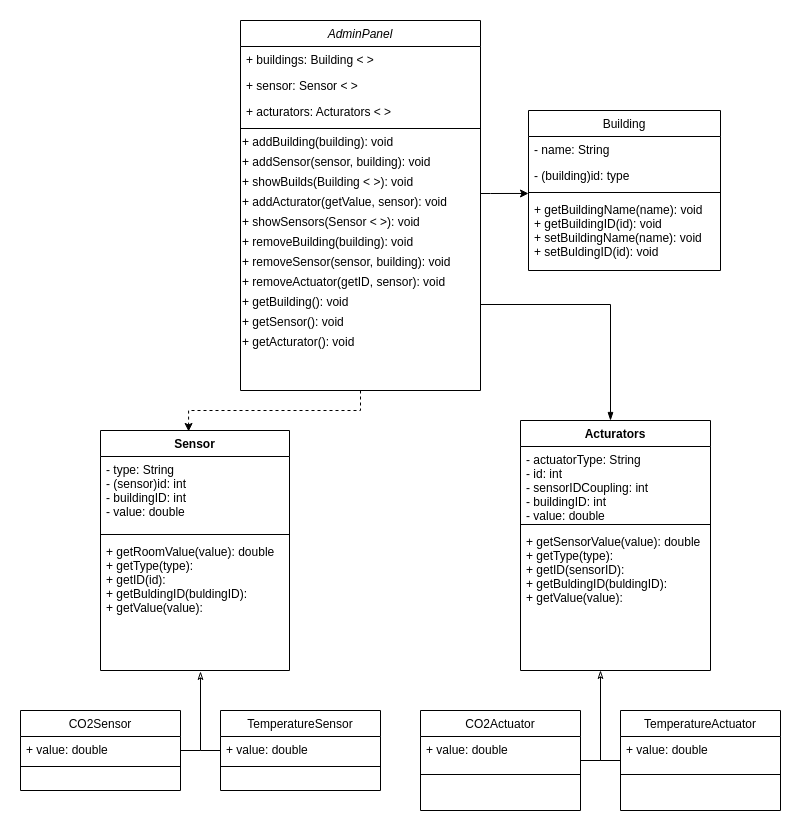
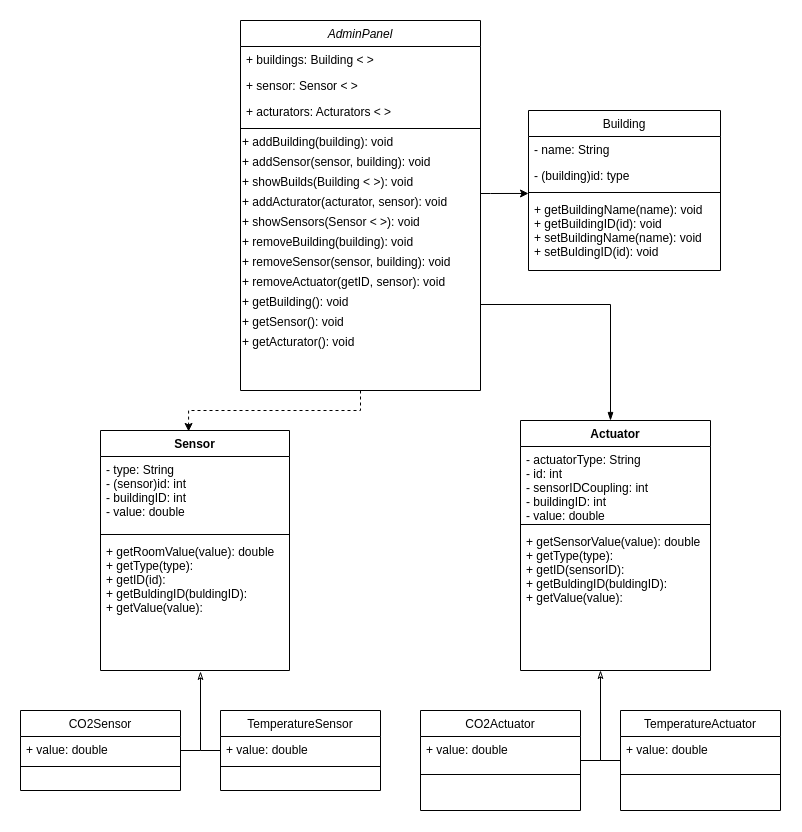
  <mxCell id="0" />
  <mxCell id="1" parent="0" />
  <mxCell id="2" style="edgeStyle=orthogonalEdgeStyle;rounded=0;orthogonalLoop=1;jettySize=auto;html=1;entryX=0;entryY=-0.041;entryDx=0;entryDy=0;entryPerimeter=0;" edge="1" parent="1" source="5" target="33"><mxGeometry relative="1" as="geometry"><Array as="points"><mxPoint x="490" y="193" /><mxPoint x="490" y="193" /></Array></mxGeometry></mxCell>
  <mxCell id="3" style="edgeStyle=orthogonalEdgeStyle;rounded=0;orthogonalLoop=1;jettySize=auto;html=1;entryX=0.466;entryY=0.004;entryDx=0;entryDy=0;entryPerimeter=0;dashed=1;" edge="1" parent="1" source="5" target="34"><mxGeometry relative="1" as="geometry" /></mxCell>
  <mxCell id="4" style="edgeStyle=orthogonalEdgeStyle;rounded=0;orthogonalLoop=1;jettySize=auto;html=1;endArrow=blockThin;endFill=1;" edge="1" parent="1" target="38"><mxGeometry relative="1" as="geometry"><mxPoint x="480" y="304" as="sourcePoint" /><mxPoint x="615" y="414" as="targetPoint" /><Array as="points"><mxPoint x="610" y="304" /></Array></mxGeometry></mxCell>
  <mxCell id="5" value="AdminPanel" style="swimlane;fontStyle=2;align=center;verticalAlign=top;childLayout=stackLayout;horizontal=1;startSize=26;horizontalStack=0;resizeParent=1;resizeLast=0;collapsible=1;marginBottom=0;rounded=0;shadow=0;strokeWidth=1;" parent="1" vertex="1"><mxGeometry x="240" y="20" width="240" height="370" as="geometry"><mxRectangle x="230" y="140" width="160" height="26" as="alternateBounds" /></mxGeometry></mxCell>
  <mxCell id="6" value="+ buildings: Building &lt; &gt;&#10;" style="text;align=left;verticalAlign=top;spacingLeft=4;spacingRight=4;overflow=hidden;rotatable=0;points=[[0,0.5],[1,0.5]];portConstraint=eastwest;" parent="5" vertex="1"><mxGeometry y="26" width="240" height="26" as="geometry" /></mxCell>
  <mxCell id="7" value="+ sensor: Sensor &lt; &gt;" style="text;align=left;verticalAlign=top;spacingLeft=4;spacingRight=4;overflow=hidden;rotatable=0;points=[[0,0.5],[1,0.5]];portConstraint=eastwest;rounded=0;shadow=0;html=0;" parent="5" vertex="1"><mxGeometry y="52" width="240" height="26" as="geometry" /></mxCell>
  <mxCell id="8" value="+ acturators: Acturators &lt; &gt;" style="text;align=left;verticalAlign=top;spacingLeft=4;spacingRight=4;overflow=hidden;rotatable=0;points=[[0,0.5],[1,0.5]];portConstraint=eastwest;rounded=0;shadow=0;html=0;" parent="5" vertex="1"><mxGeometry y="78" width="240" height="26" as="geometry" /></mxCell>
  <mxCell id="9" value="" style="line;html=1;strokeWidth=1;align=left;verticalAlign=middle;spacingTop=-1;spacingLeft=3;spacingRight=3;rotatable=0;labelPosition=right;points=[];portConstraint=eastwest;" parent="5" vertex="1"><mxGeometry y="104" width="240" height="8" as="geometry" /></mxCell>
  <mxCell id="10" value="+ addBuilding(building): void" style="text;html=1;align=left;verticalAlign=middle;resizable=0;points=[];autosize=1;" parent="5" vertex="1"><mxGeometry y="112" width="240" height="20" as="geometry" /></mxCell>
  <mxCell id="11" value="+ addSensor(sensor, building): void" style="text;html=1;align=left;verticalAlign=middle;resizable=0;points=[];autosize=1;" parent="5" vertex="1"><mxGeometry y="132" width="240" height="20" as="geometry" /></mxCell>
  <mxCell id="12" value="+ showBuilds(Building &amp;lt; &amp;gt;): void" style="text;html=1;align=left;verticalAlign=middle;resizable=0;points=[];autosize=1;" parent="5" vertex="1"><mxGeometry y="152" width="240" height="20" as="geometry" /></mxCell>
- <mxCell id="13" value="+ addActurator(getValue, sensor): void" style="text;html=1;align=left;verticalAlign=middle;resizable=0;points=[];autosize=1;" parent="5" vertex="1"><mxGeometry y="172" width="240" height="20" as="geometry" /></mxCell>
+ <mxCell id="13" value="+ addActurator(acturator, sensor): void" style="text;html=1;align=left;verticalAlign=middle;resizable=0;points=[];autosize=1;" parent="5" vertex="1"><mxGeometry y="172" width="240" height="20" as="geometry" /></mxCell>
  <mxCell id="14" value="+ showSensors(Sensor &amp;lt; &amp;gt;): void" style="text;html=1;align=left;verticalAlign=middle;resizable=0;points=[];autosize=1;" parent="5" vertex="1"><mxGeometry y="192" width="240" height="20" as="geometry" /></mxCell>
  <mxCell id="15" value="+ removeBuilding(building): void" style="text;html=1;align=left;verticalAlign=middle;resizable=0;points=[];autosize=1;" vertex="1" parent="5"><mxGeometry y="212" width="240" height="20" as="geometry" /></mxCell>
  <mxCell id="16" value="+ removeSensor(sensor, building): void" style="text;html=1;align=left;verticalAlign=middle;resizable=0;points=[];autosize=1;" vertex="1" parent="5"><mxGeometry y="232" width="240" height="20" as="geometry" /></mxCell>
  <mxCell id="17" value="+ removeActuator(getID, sensor): void" style="text;html=1;align=left;verticalAlign=middle;resizable=0;points=[];autosize=1;" vertex="1" parent="5"><mxGeometry y="252" width="240" height="20" as="geometry" /></mxCell>
  <mxCell id="18" value="+ getBuilding(): void" style="text;html=1;align=left;verticalAlign=middle;resizable=0;points=[];autosize=1;" parent="5" vertex="1"><mxGeometry y="272" width="240" height="20" as="geometry" /></mxCell>
  <mxCell id="19" value="+ getSensor(): void" style="text;html=1;align=left;verticalAlign=middle;resizable=0;points=[];autosize=1;" parent="5" vertex="1"><mxGeometry y="292" width="240" height="20" as="geometry" /></mxCell>
  <mxCell id="20" value="+ getActurator(): void" style="text;html=1;align=left;verticalAlign=middle;resizable=0;points=[];autosize=1;" parent="5" vertex="1"><mxGeometry y="312" width="240" height="20" as="geometry" /></mxCell>
  <mxCell id="21" style="edgeStyle=orthogonalEdgeStyle;rounded=0;orthogonalLoop=1;jettySize=auto;html=1;endArrow=none;endFill=0;" edge="1" parent="1" source="22"><mxGeometry relative="1" as="geometry"><mxPoint x="200" y="750" as="targetPoint" /></mxGeometry></mxCell>
  <mxCell id="22" value="CO2Sensor" style="swimlane;fontStyle=0;align=center;verticalAlign=top;childLayout=stackLayout;horizontal=1;startSize=26;horizontalStack=0;resizeParent=1;resizeLast=0;collapsible=1;marginBottom=0;rounded=0;shadow=0;strokeWidth=1;" parent="1" vertex="1"><mxGeometry y="710" width="160" height="80" as="geometry" x="20"><mxRectangle x="130" y="380" width="160" height="26" as="alternateBounds" /></mxGeometry></mxCell>
  <mxCell id="23" value="+ value: double" style="text;align=left;verticalAlign=top;spacingLeft=4;spacingRight=4;overflow=hidden;rotatable=0;points=[[0,0.5],[1,0.5]];portConstraint=eastwest;rounded=0;shadow=0;html=0;" parent="22" vertex="1"><mxGeometry y="26" width="160" height="26" as="geometry" /></mxCell>
  <mxCell id="24" value="" style="line;html=1;strokeWidth=1;align=left;verticalAlign=middle;spacingTop=-1;spacingLeft=3;spacingRight=3;rotatable=0;labelPosition=right;points=[];portConstraint=eastwest;" parent="22" vertex="1"><mxGeometry y="52" width="160" height="8" as="geometry" /></mxCell>
  <mxCell id="25" style="edgeStyle=orthogonalEdgeStyle;rounded=0;orthogonalLoop=1;jettySize=auto;html=1;endArrow=classicThin;endFill=0;" edge="1" parent="1"><mxGeometry relative="1" as="geometry"><mxPoint x="200" y="671" as="targetPoint" /><mxPoint x="220" y="741" as="sourcePoint" /><Array as="points"><mxPoint x="220" y="750" /><mxPoint x="200" y="750" /></Array></mxGeometry></mxCell>
  <mxCell id="26" value="TemperatureSensor" style="swimlane;fontStyle=0;align=center;verticalAlign=top;childLayout=stackLayout;horizontal=1;startSize=26;horizontalStack=0;resizeParent=1;resizeLast=0;collapsible=1;marginBottom=0;rounded=0;shadow=0;strokeWidth=1;" parent="1" vertex="1"><mxGeometry x="220" y="710" width="160" height="80" as="geometry"><mxRectangle x="340" y="380" width="170" height="26" as="alternateBounds" /></mxGeometry></mxCell>
  <mxCell id="27" value="+ value: double" style="text;align=left;verticalAlign=top;spacingLeft=4;spacingRight=4;overflow=hidden;rotatable=0;points=[[0,0.5],[1,0.5]];portConstraint=eastwest;" parent="26" vertex="1"><mxGeometry y="26" width="160" height="26" as="geometry" /></mxCell>
  <mxCell id="28" value="" style="line;html=1;strokeWidth=1;align=left;verticalAlign=middle;spacingTop=-1;spacingLeft=3;spacingRight=3;rotatable=0;labelPosition=right;points=[];portConstraint=eastwest;" parent="26" vertex="1"><mxGeometry y="52" width="160" height="8" as="geometry" /></mxCell>
  <mxCell id="29" value="Building" style="swimlane;fontStyle=0;align=center;verticalAlign=top;childLayout=stackLayout;horizontal=1;startSize=26;horizontalStack=0;resizeParent=1;resizeLast=0;collapsible=1;marginBottom=0;rounded=0;shadow=0;strokeWidth=1;" parent="1" vertex="1"><mxGeometry x="528" y="110" width="192" height="160" as="geometry"><mxRectangle x="550" y="140" width="160" height="26" as="alternateBounds" /></mxGeometry></mxCell>
  <mxCell id="30" value="- name: String" style="text;align=left;verticalAlign=top;spacingLeft=4;spacingRight=4;overflow=hidden;rotatable=0;points=[[0,0.5],[1,0.5]];portConstraint=eastwest;" parent="29" vertex="1"><mxGeometry y="26" width="192" height="26" as="geometry" /></mxCell>
  <mxCell id="31" value="- (building)id: type" style="text;align=left;verticalAlign=top;spacingLeft=4;spacingRight=4;overflow=hidden;rotatable=0;points=[[0,0.5],[1,0.5]];portConstraint=eastwest;rounded=0;shadow=0;html=0;" parent="29" vertex="1"><mxGeometry y="52" width="192" height="26" as="geometry" /></mxCell>
  <mxCell id="32" value="" style="line;html=1;strokeWidth=1;align=left;verticalAlign=middle;spacingTop=-1;spacingLeft=3;spacingRight=3;rotatable=0;labelPosition=right;points=[];portConstraint=eastwest;" parent="29" vertex="1"><mxGeometry y="78" width="192" height="8" as="geometry" /></mxCell>
  <mxCell id="33" value="+ getBuildingName(name): void&#10;+ getBuildingID(id): void&#10;+ setBuildingName(name): void&#10;+ setBuldingID(id): void" style="text;align=left;verticalAlign=top;spacingLeft=4;spacingRight=4;overflow=hidden;rotatable=0;points=[[0,0.5],[1,0.5]];portConstraint=eastwest;" parent="29" vertex="1"><mxGeometry y="86" width="192" height="74" as="geometry" /></mxCell>
  <mxCell id="34" value="Sensor" style="swimlane;fontStyle=1;align=center;verticalAlign=top;childLayout=stackLayout;horizontal=1;startSize=26;horizontalStack=0;resizeParent=1;resizeParentMax=0;resizeLast=0;collapsible=1;marginBottom=0;" parent="1" vertex="1"><mxGeometry x="100" y="430" width="189" height="240" as="geometry" /></mxCell>
  <mxCell id="35" value="- type: String&#10;- (sensor)id: int&#10;- buildingID: int&#10;- value: double" style="text;strokeColor=none;fillColor=none;align=left;verticalAlign=top;spacingLeft=4;spacingRight=4;overflow=hidden;rotatable=0;points=[[0,0.5],[1,0.5]];portConstraint=eastwest;" parent="34" vertex="1"><mxGeometry y="26" width="189" height="74" as="geometry" /></mxCell>
  <mxCell id="36" value="" style="line;strokeWidth=1;fillColor=none;align=left;verticalAlign=middle;spacingTop=-1;spacingLeft=3;spacingRight=3;rotatable=0;labelPosition=right;points=[];portConstraint=eastwest;" parent="34" vertex="1"><mxGeometry y="100" width="189" height="8" as="geometry" /></mxCell>
  <mxCell id="37" value="+ getRoomValue(value): double&#10;+ getType(type):&#10;+ getID(id):&#10;+ getBuldingID(buldingID):&#10;+ getValue(value):" style="text;strokeColor=none;fillColor=none;align=left;verticalAlign=top;spacingLeft=4;spacingRight=4;overflow=hidden;rotatable=0;points=[[0,0.5],[1,0.5]];portConstraint=eastwest;" parent="34" vertex="1"><mxGeometry y="108" width="189" height="132" as="geometry" /></mxCell>
- <mxCell id="38" value="Acturators" style="swimlane;fontStyle=1;align=center;verticalAlign=top;childLayout=stackLayout;horizontal=1;startSize=26;horizontalStack=0;resizeParent=1;resizeParentMax=0;resizeLast=0;collapsible=1;marginBottom=0;" vertex="1" parent="1"><mxGeometry x="520" y="420" width="190" height="250" as="geometry" /></mxCell>
+ <mxCell id="38" value="Actuator" style="swimlane;fontStyle=1;align=center;verticalAlign=top;childLayout=stackLayout;horizontal=1;startSize=26;horizontalStack=0;resizeParent=1;resizeParentMax=0;resizeLast=0;collapsible=1;marginBottom=0;" vertex="1" parent="1"><mxGeometry x="520" y="420" width="190" height="250" as="geometry" /></mxCell>
  <mxCell id="39" value="- actuatorType: String&#10;- id: int&#10;- sensorIDCoupling: int&#10;- buildingID: int&#10;- value: double" style="text;strokeColor=none;fillColor=none;align=left;verticalAlign=top;spacingLeft=4;spacingRight=4;overflow=hidden;rotatable=0;points=[[0,0.5],[1,0.5]];portConstraint=eastwest;" vertex="1" parent="38"><mxGeometry y="26" width="190" height="74" as="geometry" /></mxCell>
  <mxCell id="40" value="" style="line;strokeWidth=1;fillColor=none;align=left;verticalAlign=middle;spacingTop=-1;spacingLeft=3;spacingRight=3;rotatable=0;labelPosition=right;points=[];portConstraint=eastwest;" vertex="1" parent="38"><mxGeometry y="100" width="190" height="8" as="geometry" /></mxCell>
  <mxCell id="41" value="+ getSensorValue(value): double&#10;+ getType(type):&#10;+ getID(sensorID):&#10;+ getBuldingID(buldingID):&#10;+ getValue(value):" style="text;strokeColor=none;fillColor=none;align=left;verticalAlign=top;spacingLeft=4;spacingRight=4;overflow=hidden;rotatable=0;points=[[0,0.5],[1,0.5]];portConstraint=eastwest;" vertex="1" parent="38"><mxGeometry y="108" width="190" height="142" as="geometry" /></mxCell>
  <mxCell id="42" style="edgeStyle=orthogonalEdgeStyle;rounded=0;orthogonalLoop=1;jettySize=auto;html=1;endArrow=none;endFill=0;" edge="1" parent="1" source="43"><mxGeometry relative="1" as="geometry"><mxPoint x="600" y="750" as="targetPoint" /></mxGeometry></mxCell>
  <mxCell id="43" value="CO2Actuator" style="swimlane;fontStyle=0;align=center;verticalAlign=top;childLayout=stackLayout;horizontal=1;startSize=26;horizontalStack=0;resizeParent=1;resizeLast=0;collapsible=1;marginBottom=0;rounded=0;shadow=0;strokeWidth=1;" vertex="1" parent="1"><mxGeometry x="420" y="710" width="160" height="100" as="geometry"><mxRectangle x="130" y="380" width="160" height="26" as="alternateBounds" /></mxGeometry></mxCell>
  <mxCell id="44" value="+ value: double&#10;" style="text;align=left;verticalAlign=top;spacingLeft=4;spacingRight=4;overflow=hidden;rotatable=0;points=[[0,0.5],[1,0.5]];portConstraint=eastwest;rounded=0;shadow=0;html=0;" vertex="1" parent="43"><mxGeometry y="26" width="160" height="34" as="geometry" /></mxCell>
  <mxCell id="45" value="" style="line;html=1;strokeWidth=1;align=left;verticalAlign=middle;spacingTop=-1;spacingLeft=3;spacingRight=3;rotatable=0;labelPosition=right;points=[];portConstraint=eastwest;" vertex="1" parent="43"><mxGeometry y="60" width="160" height="8" as="geometry" /></mxCell>
  <mxCell id="46" style="edgeStyle=orthogonalEdgeStyle;rounded=0;orthogonalLoop=1;jettySize=auto;html=1;endArrow=classicThin;endFill=0;" edge="1" parent="1"><mxGeometry relative="1" as="geometry"><mxPoint x="600" y="670" as="targetPoint" /><mxPoint x="620" y="740" as="sourcePoint" /><Array as="points"><mxPoint x="620" y="760" /><mxPoint x="600" y="760" /></Array></mxGeometry></mxCell>
  <mxCell id="47" value="TemperatureActuator" style="swimlane;fontStyle=0;align=center;verticalAlign=top;childLayout=stackLayout;horizontal=1;startSize=26;horizontalStack=0;resizeParent=1;resizeLast=0;collapsible=1;marginBottom=0;rounded=0;shadow=0;strokeWidth=1;" vertex="1" parent="1"><mxGeometry x="620" y="710" width="160" height="100" as="geometry"><mxRectangle x="340" y="380" width="170" height="26" as="alternateBounds" /></mxGeometry></mxCell>
  <mxCell id="48" value="+ value: double" style="text;align=left;verticalAlign=top;spacingLeft=4;spacingRight=4;overflow=hidden;rotatable=0;points=[[0,0.5],[1,0.5]];portConstraint=eastwest;" vertex="1" parent="47"><mxGeometry y="26" width="160" height="34" as="geometry" /></mxCell>
  <mxCell id="49" value="" style="line;html=1;strokeWidth=1;align=left;verticalAlign=middle;spacingTop=-1;spacingLeft=3;spacingRight=3;rotatable=0;labelPosition=right;points=[];portConstraint=eastwest;" vertex="1" parent="47"><mxGeometry y="60" width="160" height="8" as="geometry" /></mxCell>
